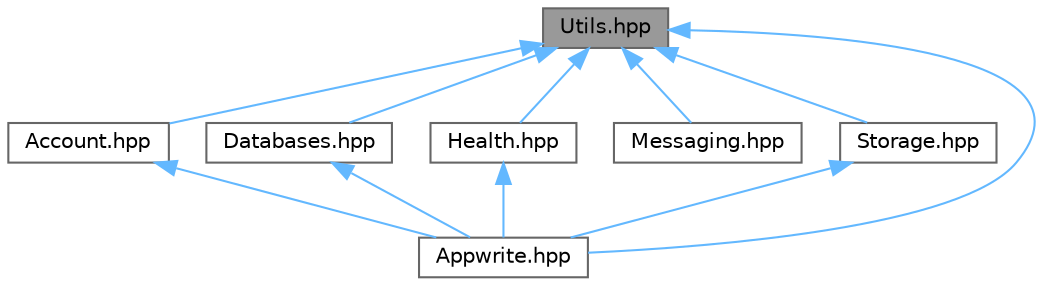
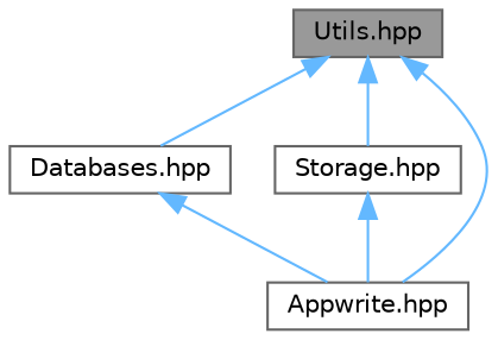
  digraph {
    node [color=grey40 fillcolor=white fontname=Helvetica fontsize=10 shape=box style=filled]
    edge [color=steelblue1 dir=back fontname=Helvetica fontsize=10 labelfontname=Helvetica labelfontsize=10 style=solid]
    n1 [color=gray40 fillcolor=grey60 fontcolor=black height=0.2 label="Utils.hpp" width=0.4]
-   n2 [height=0.2 label="Account.hpp" width=0.4]
    n3 [height=0.2 label="Databases.hpp" width=0.4]
-   n4 [height=0.2 label="Health.hpp" width=0.4]
-   n5 [height=0.2 label="Messaging.hpp" width=0.4]
    n6 [height=0.2 label="Storage.hpp" width=0.4]
    n7 [height=0.2 label="Appwrite.hpp" width=0.4]
-   n1 -> n2
    n1 -> n3
-   n1 -> n4
-   n1 -> n5
    n1 -> n6
    n1 -> n7
-   n2 -> n7
    n3 -> n7
-   n4 -> n7
    n6 -> n7
  }
